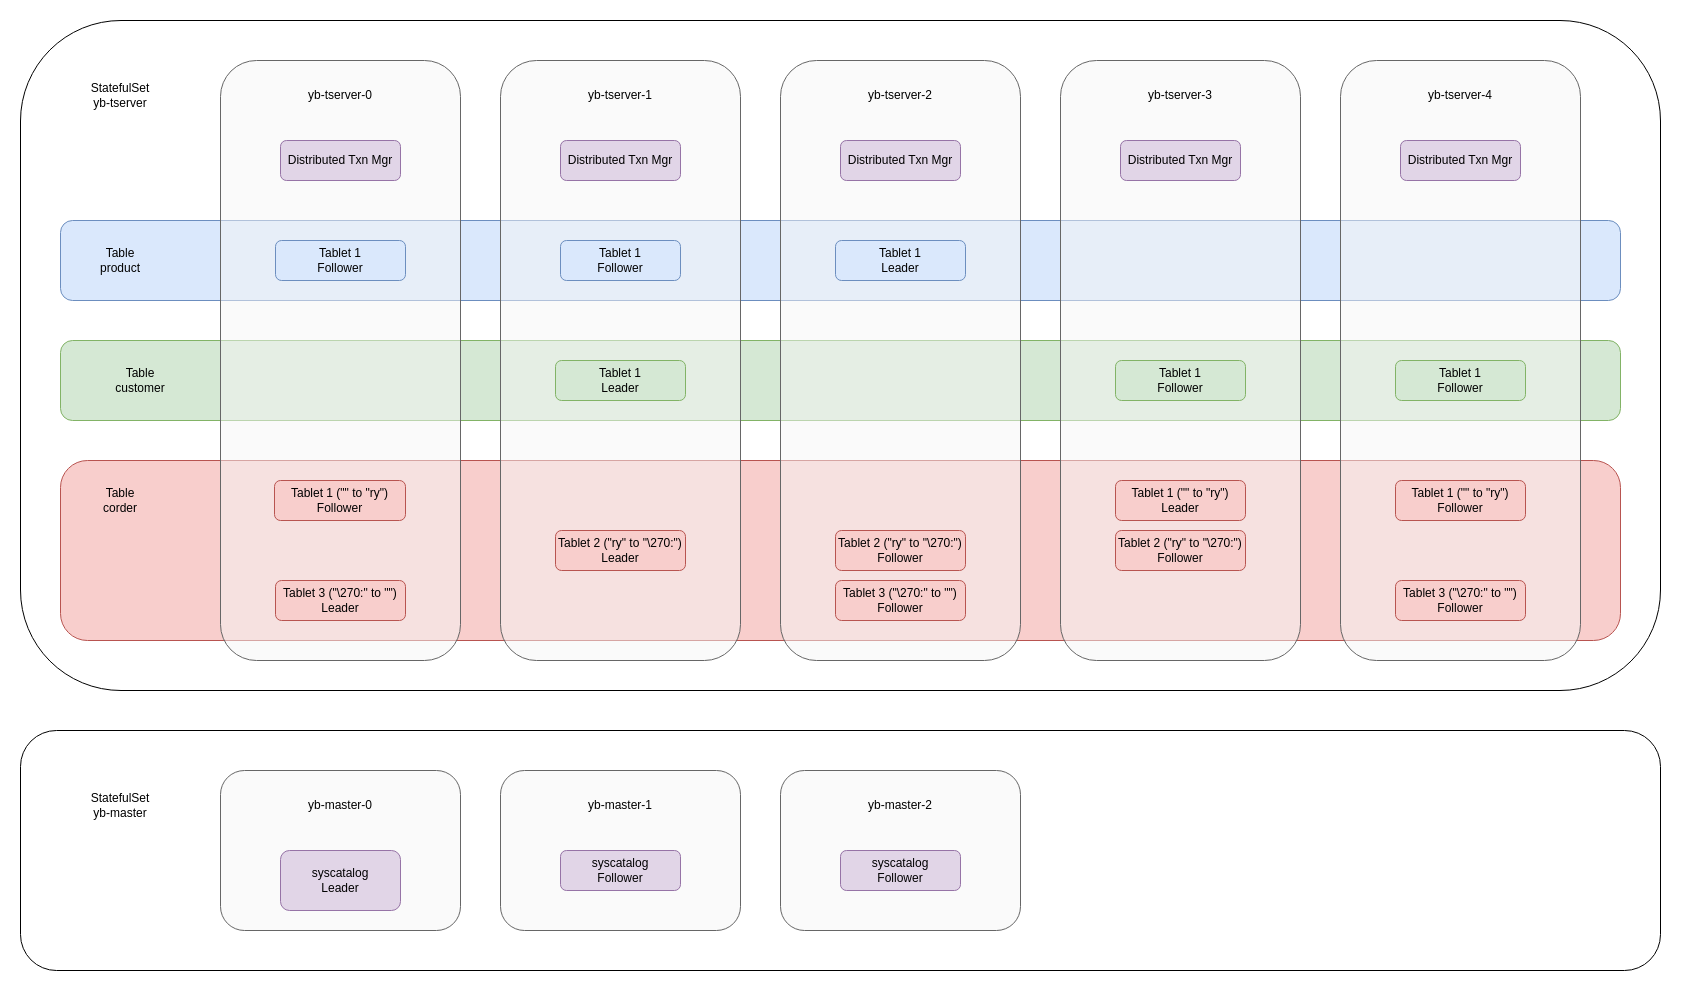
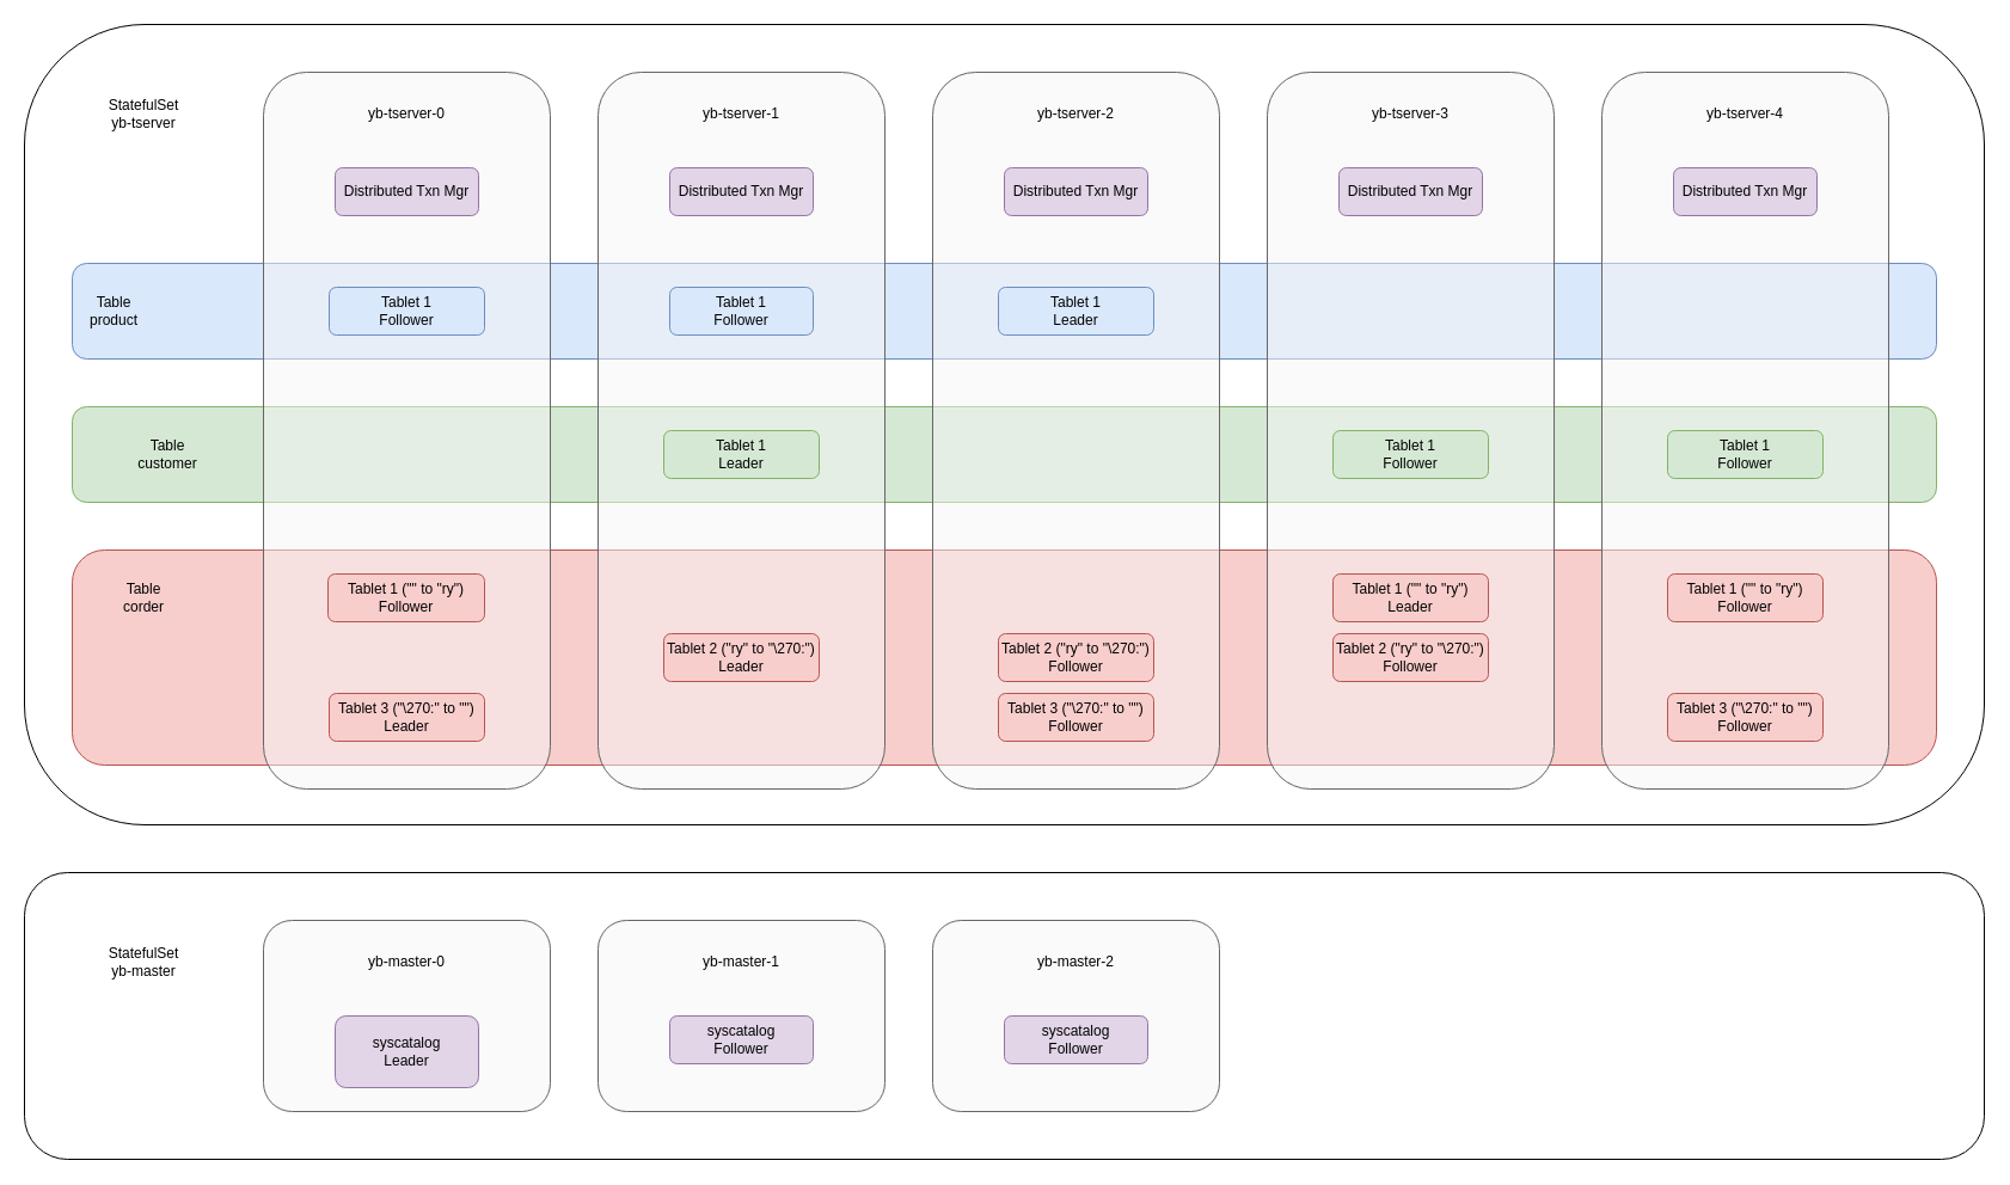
  <mxCell id="0" />
  <mxCell id="1" parent="0" />
  <mxCell id="2" value="" style="rounded=1;whiteSpace=wrap;html=1;" parent="1" vertex="1"><mxGeometry y="730" width="1640" height="240" as="geometry" x="20" /></mxCell>
  <mxCell id="3" value="" style="rounded=1;whiteSpace=wrap;html=1;" parent="1" vertex="1"><mxGeometry y="20" width="1640" height="670" as="geometry" x="20" /></mxCell>
  <mxCell id="4" value="" style="rounded=1;whiteSpace=wrap;html=1;fillColor=#f8cecc;strokeColor=#b85450;" parent="1" vertex="1"><mxGeometry x="60" y="460" width="1560" height="180" as="geometry" /></mxCell>
  <mxCell id="5" value="" style="rounded=1;whiteSpace=wrap;html=1;fillColor=#d5e8d4;strokeColor=#82b366;" parent="1" vertex="1"><mxGeometry x="60" y="340" width="1560" height="80" as="geometry" /></mxCell>
  <mxCell id="6" value="" style="rounded=1;whiteSpace=wrap;html=1;fillColor=#dae8fc;strokeColor=#6c8ebf;" parent="1" vertex="1"><mxGeometry x="60" y="220" width="1560" height="80" as="geometry" /></mxCell>
  <mxCell id="7" value="" style="rounded=1;whiteSpace=wrap;html=1;fillColor=#f5f5f5;fontColor=#333333;strokeColor=#666666;fillOpacity=50;" parent="1" vertex="1"><mxGeometry x="220" y="60" width="240" height="600" as="geometry" /></mxCell>
  <mxCell id="8" value="Tablet 1&lt;div&gt;Follower&lt;/div&gt;" style="rounded=1;whiteSpace=wrap;html=1;fillColor=#dae8fc;strokeColor=#6c8ebf;" parent="1" vertex="1"><mxGeometry x="275" y="240" width="130" height="40" as="geometry" /></mxCell>
  <mxCell id="9" value="" style="rounded=1;whiteSpace=wrap;html=1;fillColor=#f5f5f5;fontColor=#333333;strokeColor=#666666;fillOpacity=50;" parent="1" vertex="1"><mxGeometry x="500" y="60" width="240" height="600" as="geometry" /></mxCell>
  <mxCell id="10" value="" style="rounded=1;whiteSpace=wrap;html=1;fillColor=#f5f5f5;fontColor=#333333;strokeColor=#666666;fillOpacity=50;" parent="1" vertex="1"><mxGeometry x="780" y="60" width="240" height="600" as="geometry" /></mxCell>
- <mxCell id="11" value="Table&lt;div&gt;product&lt;/div&gt;" style="text;html=1;align=center;verticalAlign=middle;whiteSpace=wrap;rounded=0;" parent="1" vertex="1"><mxGeometry x="90" y="245" width="60" height="30" as="geometry" /></mxCell>
+ <mxCell id="11" value="Table&lt;div&gt;product&lt;/div&gt;" style="text;html=1;align=center;verticalAlign=middle;whiteSpace=wrap;rounded=0;" parent="1" vertex="1"><mxGeometry x="65" y="245" width="60" height="30" as="geometry" /></mxCell>
  <mxCell id="12" value="Table&lt;div&gt;customer&lt;/div&gt;" style="text;html=1;align=center;verticalAlign=middle;whiteSpace=wrap;rounded=0;" parent="1" vertex="1"><mxGeometry x="110" y="365" width="60" height="30" as="geometry" /></mxCell>
  <mxCell id="13" value="Table&lt;div&gt;corder&lt;/div&gt;" style="text;html=1;align=center;verticalAlign=middle;whiteSpace=wrap;rounded=0;" parent="1" vertex="1"><mxGeometry x="90" y="485" width="60" height="30" as="geometry" /></mxCell>
  <mxCell id="14" value="Tablet 1&lt;div&gt;Follower&lt;/div&gt;" style="rounded=1;whiteSpace=wrap;html=1;fillColor=#dae8fc;strokeColor=#6c8ebf;" parent="1" vertex="1"><mxGeometry x="560" y="240" width="120" height="40" as="geometry" /></mxCell>
  <mxCell id="15" value="Tablet 1&lt;div&gt;Leader&lt;/div&gt;" style="rounded=1;whiteSpace=wrap;html=1;fillColor=#dae8fc;strokeColor=#6c8ebf;" parent="1" vertex="1"><mxGeometry x="835" y="240" width="130" height="40" as="geometry" /></mxCell>
  <mxCell id="16" value="Tablet 1&amp;nbsp;(&quot;&quot; to &quot;ry&quot;)&lt;div&gt;Follower&lt;/div&gt;" style="rounded=1;whiteSpace=wrap;html=1;fillColor=#f8cecc;strokeColor=#b85450;" parent="1" vertex="1"><mxGeometry x="274" y="480" width="131" height="40" as="geometry" /></mxCell>
  <mxCell id="17" value="Tablet 1&lt;div&gt;Leader&lt;/div&gt;" style="rounded=1;whiteSpace=wrap;html=1;fillColor=#d5e8d4;strokeColor=#82b366;" parent="1" vertex="1"><mxGeometry x="555" y="360" width="130" height="40" as="geometry" /></mxCell>
  <mxCell id="18" value="yb-tserver-0" style="text;html=1;align=center;verticalAlign=middle;whiteSpace=wrap;rounded=0;" parent="1" vertex="1"><mxGeometry x="295" y="80" width="90" height="30" as="geometry" /></mxCell>
  <mxCell id="19" value="yb-tserver-1" style="text;html=1;align=center;verticalAlign=middle;whiteSpace=wrap;rounded=0;" parent="1" vertex="1"><mxGeometry x="575" y="80" width="90" height="30" as="geometry" /></mxCell>
  <mxCell id="20" value="yb-tserver-2" style="text;html=1;align=center;verticalAlign=middle;whiteSpace=wrap;rounded=0;" parent="1" vertex="1"><mxGeometry x="855" y="80" width="90" height="30" as="geometry" /></mxCell>
  <mxCell id="21" value="Distributed Txn Mgr" style="rounded=1;whiteSpace=wrap;html=1;fillColor=#e1d5e7;strokeColor=#9673a6;" parent="1" vertex="1"><mxGeometry x="280" y="140" width="120" height="40" as="geometry" /></mxCell>
  <mxCell id="22" value="Distributed Txn Mgr" style="rounded=1;whiteSpace=wrap;html=1;fillColor=#e1d5e7;strokeColor=#9673a6;" parent="1" vertex="1"><mxGeometry x="560" y="140" width="120" height="40" as="geometry" /></mxCell>
  <mxCell id="23" value="Distributed Txn Mgr" style="rounded=1;whiteSpace=wrap;html=1;fillColor=#e1d5e7;strokeColor=#9673a6;" parent="1" vertex="1"><mxGeometry x="840" y="140" width="120" height="40" as="geometry" /></mxCell>
  <mxCell id="24" value="" style="rounded=1;whiteSpace=wrap;html=1;fillColor=#f5f5f5;fontColor=#333333;strokeColor=#666666;fillOpacity=50;" parent="1" vertex="1"><mxGeometry x="220" y="770" width="240" height="160" as="geometry" /></mxCell>
  <mxCell id="25" value="" style="rounded=1;whiteSpace=wrap;html=1;fillColor=#f5f5f5;fontColor=#333333;strokeColor=#666666;fillOpacity=50;" parent="1" vertex="1"><mxGeometry x="500" y="770" width="240" height="160" as="geometry" /></mxCell>
  <mxCell id="26" value="" style="rounded=1;whiteSpace=wrap;html=1;fillColor=#f5f5f5;fontColor=#333333;strokeColor=#666666;fillOpacity=50;" parent="1" vertex="1"><mxGeometry x="780" y="770" width="240" height="160" as="geometry" /></mxCell>
  <mxCell id="27" value="yb-master-0" style="text;html=1;align=center;verticalAlign=middle;whiteSpace=wrap;rounded=0;" parent="1" vertex="1"><mxGeometry x="295" y="790" width="90" height="30" as="geometry" /></mxCell>
  <mxCell id="28" value="yb-master-1" style="text;html=1;align=center;verticalAlign=middle;whiteSpace=wrap;rounded=0;" parent="1" vertex="1"><mxGeometry x="575" y="790" width="90" height="30" as="geometry" /></mxCell>
  <mxCell id="29" value="yb-master-2" style="text;html=1;align=center;verticalAlign=middle;whiteSpace=wrap;rounded=0;" parent="1" vertex="1"><mxGeometry x="855" y="790" width="90" height="30" as="geometry" /></mxCell>
  <mxCell id="30" value="syscatalog&lt;div&gt;Leader&lt;/div&gt;" style="rounded=1;whiteSpace=wrap;html=1;fillColor=#e1d5e7;strokeColor=#9673a6;" parent="1" vertex="1"><mxGeometry x="280" y="850" width="120" height="60" as="geometry" /></mxCell>
  <mxCell id="31" value="syscatalog&lt;div&gt;Follower&lt;/div&gt;" style="rounded=1;whiteSpace=wrap;html=1;fillColor=#e1d5e7;strokeColor=#9673a6;" parent="1" vertex="1"><mxGeometry x="560" y="850" width="120" height="40" as="geometry" /></mxCell>
  <mxCell id="32" value="syscatalog&lt;div&gt;Follower&lt;/div&gt;" style="rounded=1;whiteSpace=wrap;html=1;fillColor=#e1d5e7;strokeColor=#9673a6;" parent="1" vertex="1"><mxGeometry x="840" y="850" width="120" height="40" as="geometry" /></mxCell>
  <mxCell id="33" value="StatefulSet&lt;div&gt;yb-tserver&lt;/div&gt;" style="text;html=1;align=center;verticalAlign=middle;whiteSpace=wrap;rounded=0;" parent="1" vertex="1"><mxGeometry x="90" y="80" width="60" height="30" as="geometry" /></mxCell>
  <mxCell id="34" value="StatefulSet&lt;div&gt;yb-master&lt;/div&gt;" style="text;html=1;align=center;verticalAlign=middle;whiteSpace=wrap;rounded=0;" parent="1" vertex="1"><mxGeometry x="90" y="790" width="60" height="30" as="geometry" /></mxCell>
  <mxCell id="35" value="Tablet 2&amp;nbsp;(&quot;ry&quot; to &quot;\270:&quot;)&lt;br&gt;&lt;div&gt;Leader&lt;/div&gt;" style="rounded=1;whiteSpace=wrap;html=1;fillColor=#f8cecc;strokeColor=#b85450;" vertex="1" parent="1"><mxGeometry x="555" y="530" width="130" height="40" as="geometry" /></mxCell>
  <mxCell id="36" value="Tablet 2&amp;nbsp;(&quot;ry&quot; to &quot;\270:&quot;)&lt;br&gt;&lt;div&gt;Follower&lt;/div&gt;" style="rounded=1;whiteSpace=wrap;html=1;fillColor=#f8cecc;strokeColor=#b85450;" vertex="1" parent="1"><mxGeometry x="835" y="530" width="130" height="40" as="geometry" /></mxCell>
  <mxCell id="37" value="Tablet 3&amp;nbsp;(&quot;\270:&quot; to &quot;&quot;)&lt;div&gt;Leader&lt;/div&gt;" style="rounded=1;whiteSpace=wrap;html=1;fillColor=#f8cecc;strokeColor=#b85450;" vertex="1" parent="1"><mxGeometry x="275" y="580" width="130" height="40" as="geometry" /></mxCell>
  <mxCell id="38" value="Tablet 3&amp;nbsp;(&quot;\270:&quot; to &quot;&quot;)&lt;div&gt;Follower&lt;/div&gt;" style="rounded=1;whiteSpace=wrap;html=1;fillColor=#f8cecc;strokeColor=#b85450;" vertex="1" parent="1"><mxGeometry x="835" y="580" width="130" height="40" as="geometry" /></mxCell>
  <mxCell id="39" value="" style="rounded=1;whiteSpace=wrap;html=1;fillColor=#f5f5f5;fontColor=#333333;strokeColor=#666666;fillOpacity=50;" vertex="1" parent="1"><mxGeometry x="1060" y="60" width="240" height="600" as="geometry" /></mxCell>
  <mxCell id="40" value="Tablet 1&amp;nbsp;(&quot;&quot; to &quot;ry&quot;)&lt;div&gt;Leader&lt;/div&gt;" style="rounded=1;whiteSpace=wrap;html=1;fillColor=#f8cecc;strokeColor=#b85450;" vertex="1" parent="1"><mxGeometry x="1115" y="480" width="130" height="40" as="geometry" /></mxCell>
  <mxCell id="41" value="Tablet 1&lt;div&gt;Follower&lt;/div&gt;" style="rounded=1;whiteSpace=wrap;html=1;fillColor=#d5e8d4;strokeColor=#82b366;" vertex="1" parent="1"><mxGeometry x="1115" y="360" width="130" height="40" as="geometry" /></mxCell>
  <mxCell id="42" value="yb-tserver-3" style="text;html=1;align=center;verticalAlign=middle;whiteSpace=wrap;rounded=0;" vertex="1" parent="1"><mxGeometry x="1135" y="80" width="90" height="30" as="geometry" /></mxCell>
  <mxCell id="43" value="Distributed Txn Mgr" style="rounded=1;whiteSpace=wrap;html=1;fillColor=#e1d5e7;strokeColor=#9673a6;" vertex="1" parent="1"><mxGeometry x="1120" y="140" width="120" height="40" as="geometry" /></mxCell>
  <mxCell id="44" value="Tablet 2&amp;nbsp;(&quot;ry&quot; to &quot;\270:&quot;)&lt;br&gt;&lt;div&gt;Follower&lt;/div&gt;" style="rounded=1;whiteSpace=wrap;html=1;fillColor=#f8cecc;strokeColor=#b85450;" vertex="1" parent="1"><mxGeometry x="1115" y="530" width="130" height="40" as="geometry" /></mxCell>
  <mxCell id="45" value="" style="rounded=1;whiteSpace=wrap;html=1;fillColor=#f5f5f5;fontColor=#333333;strokeColor=#666666;fillOpacity=50;" vertex="1" parent="1"><mxGeometry x="1340" y="60" width="240" height="600" as="geometry" /></mxCell>
  <mxCell id="46" value="Tablet 1&amp;nbsp;(&quot;&quot; to &quot;ry&quot;)&lt;div&gt;Follower&lt;/div&gt;" style="rounded=1;whiteSpace=wrap;html=1;fillColor=#f8cecc;strokeColor=#b85450;" vertex="1" parent="1"><mxGeometry x="1395" y="480" width="130" height="40" as="geometry" /></mxCell>
  <mxCell id="47" value="Tablet 1&lt;div&gt;Follower&lt;/div&gt;" style="rounded=1;whiteSpace=wrap;html=1;fillColor=#d5e8d4;strokeColor=#82b366;" vertex="1" parent="1"><mxGeometry x="1395" y="360" width="130" height="40" as="geometry" /></mxCell>
  <mxCell id="48" value="yb-tserver-4" style="text;html=1;align=center;verticalAlign=middle;whiteSpace=wrap;rounded=0;" vertex="1" parent="1"><mxGeometry x="1415" y="80" width="90" height="30" as="geometry" /></mxCell>
  <mxCell id="49" value="Distributed Txn Mgr" style="rounded=1;whiteSpace=wrap;html=1;fillColor=#e1d5e7;strokeColor=#9673a6;" vertex="1" parent="1"><mxGeometry x="1400" y="140" width="120" height="40" as="geometry" /></mxCell>
  <mxCell id="50" value="Tablet 3&amp;nbsp;(&quot;\270:&quot; to &quot;&quot;)&lt;div&gt;Follower&lt;/div&gt;" style="rounded=1;whiteSpace=wrap;html=1;fillColor=#f8cecc;strokeColor=#b85450;" vertex="1" parent="1"><mxGeometry x="1395" y="580" width="130" height="40" as="geometry" /></mxCell>
